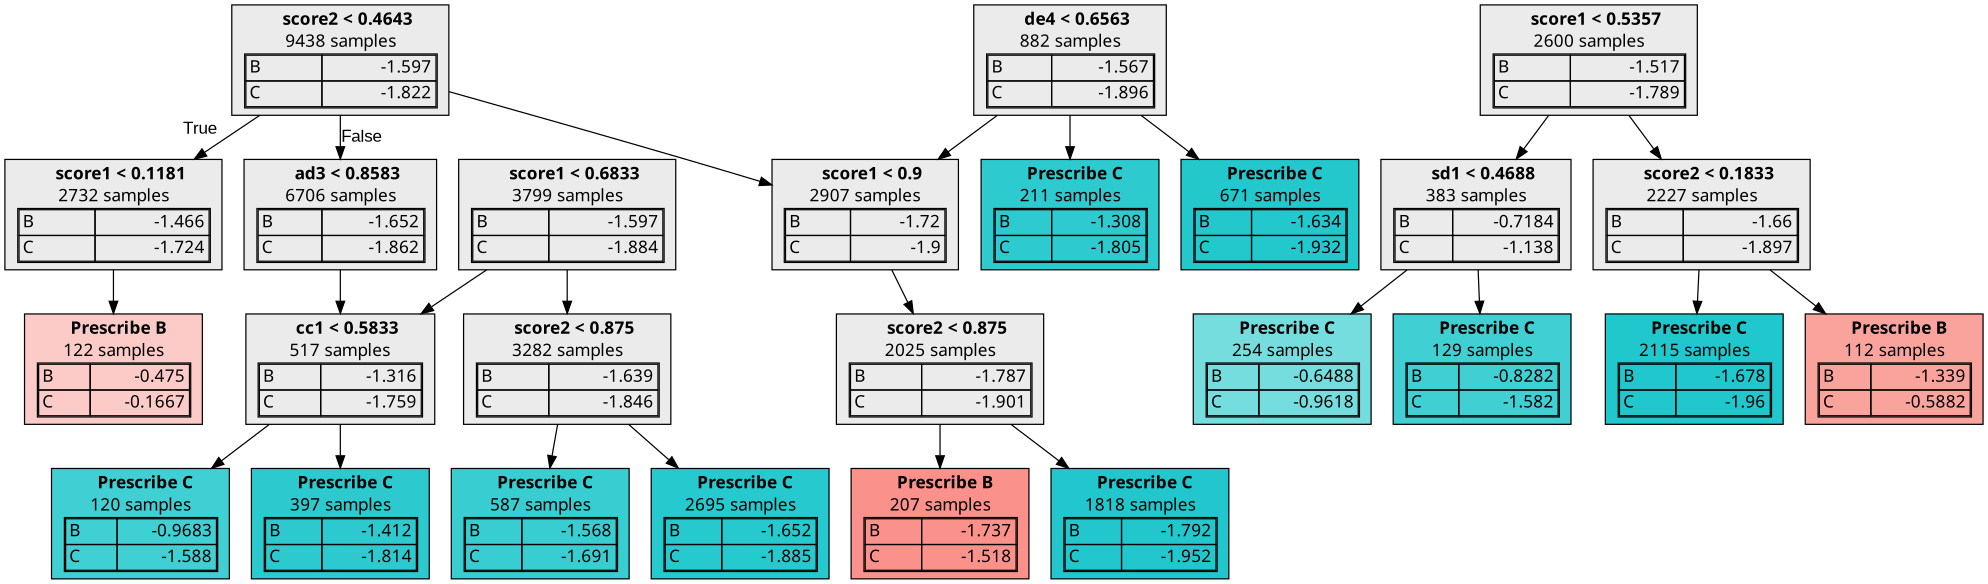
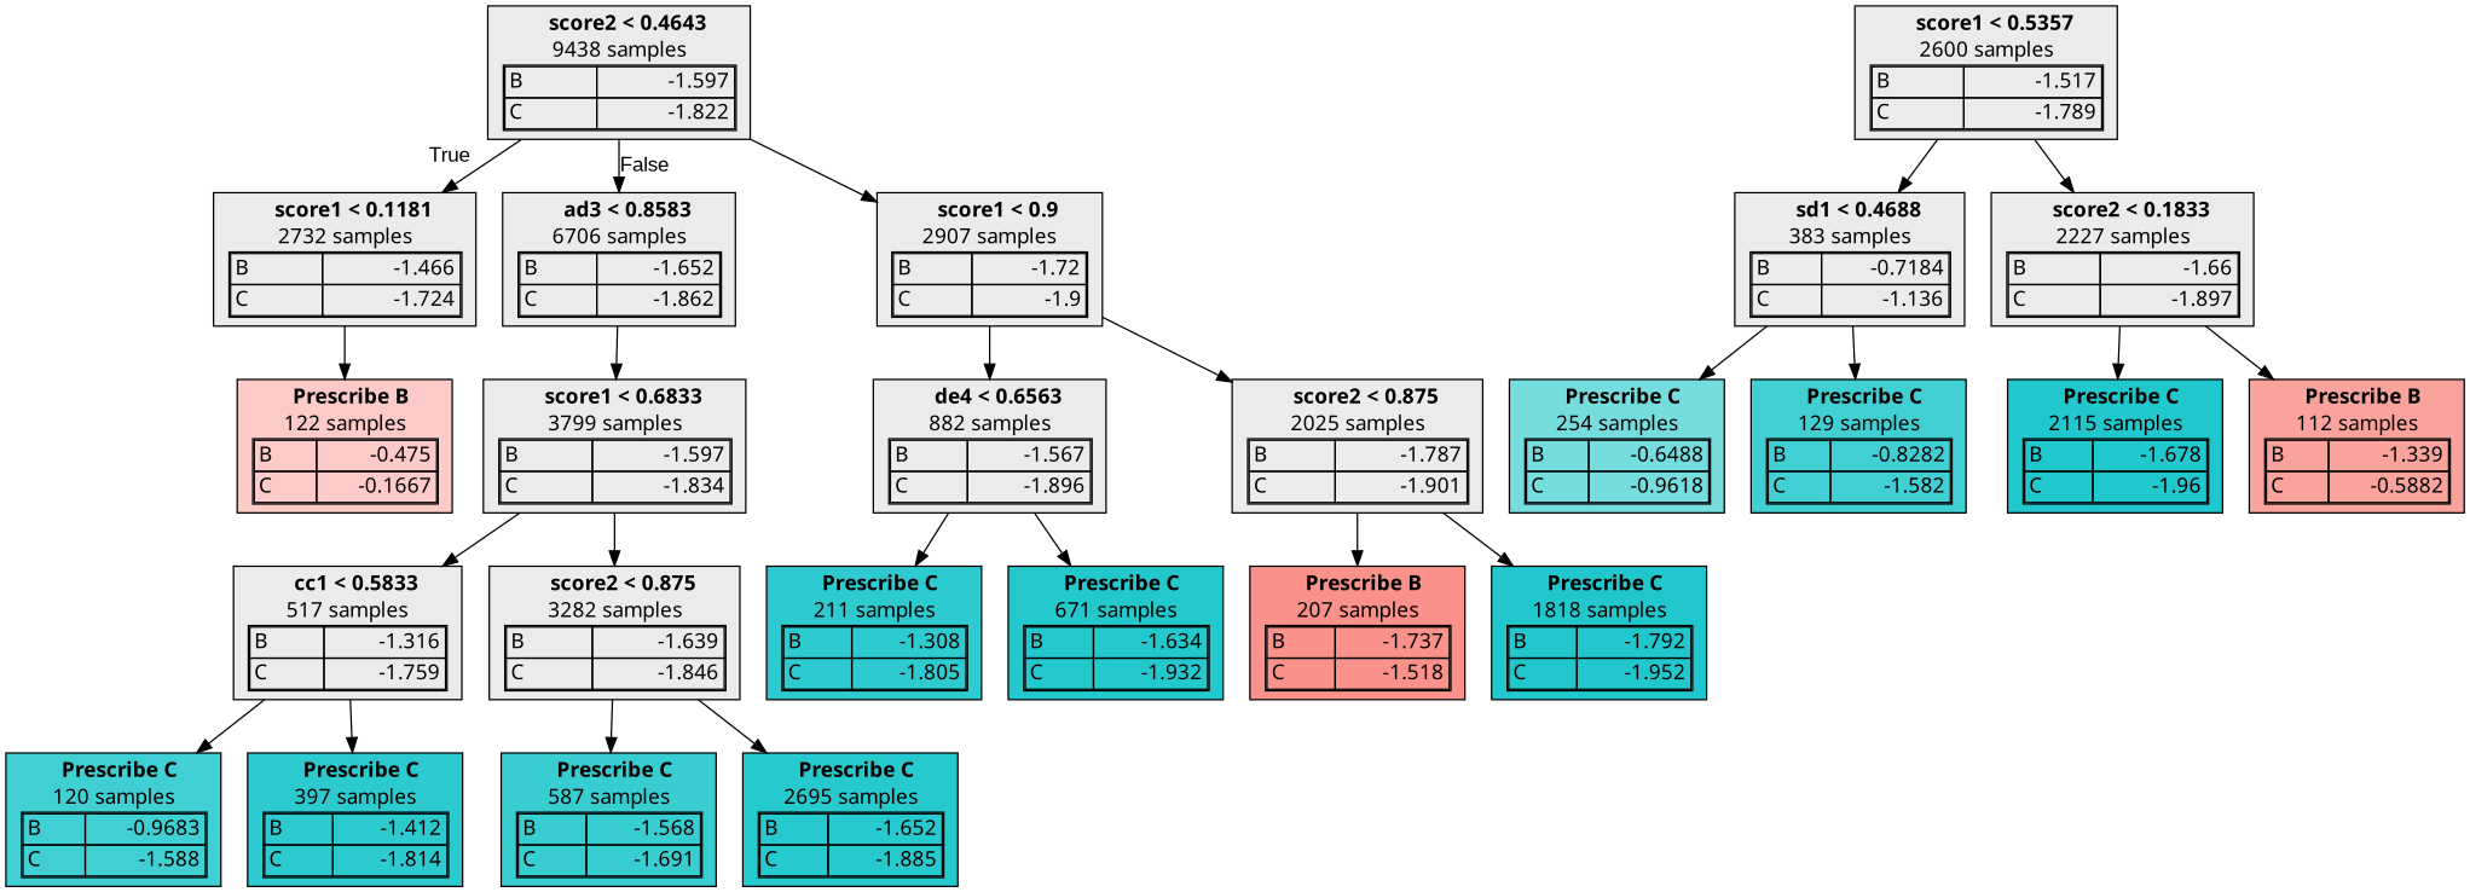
  digraph {
    node [fillcolor="#EBEBEB" fontname="bold arial" shape=box style=filled color=black]
    n1 [label=<  <TABLE BORDER="0" CELLPADDING="0">       <TR>     <TD>       <B> score2 &lt; 0.4643</B>     </TD>   </TR>      <TR>       <TD>9438 samples</TD>     </TR>     <TR>   <TD>     <TABLE CELLSPACING="0">                <TR >     <TD ALIGN="LEFT">B</TD>     <TD ALIGN="RIGHT">-1.597</TD>   </TR>   <TR class="highlighted">     <TD ALIGN="LEFT">C</TD>     <TD ALIGN="RIGHT">-1.822</TD>   </TR>      </TABLE>   </TD> </TR>    </TABLE> > color=""]
    n2 [label=<  <TABLE BORDER="0" CELLPADDING="0">       <TR>     <TD>       <B> score1 &lt; 0.1181</B>     </TD>   </TR>      <TR>       <TD>2732 samples</TD>     </TR>     <TR>   <TD>     <TABLE CELLSPACING="0">                <TR >     <TD ALIGN="LEFT">B</TD>     <TD ALIGN="RIGHT">-1.466</TD>   </TR>   <TR class="highlighted">     <TD ALIGN="LEFT">C</TD>     <TD ALIGN="RIGHT">-1.724</TD>   </TR>      </TABLE>   </TD> </TR>    </TABLE> > color=""]
    n3 [label=<  <TABLE BORDER="0" CELLPADDING="0">       <TR>     <TD>       <B> ad3 &lt; 0.8583</B>     </TD>   </TR>      <TR>       <TD>6706 samples</TD>     </TR>     <TR>   <TD>     <TABLE CELLSPACING="0">                <TR >     <TD ALIGN="LEFT">B</TD>     <TD ALIGN="RIGHT">-1.652</TD>   </TR>   <TR class="highlighted">     <TD ALIGN="LEFT">C</TD>     <TD ALIGN="RIGHT">-1.862</TD>   </TR>      </TABLE>   </TD> </TR>    </TABLE> > color=""]
    n4 [label=<  <TABLE BORDER="0" CELLPADDING="0">       <TR>     <TD>       <B> score1 &lt; 0.9</B>     </TD>   </TR>      <TR>       <TD>2907 samples</TD>     </TR>     <TR>   <TD>     <TABLE CELLSPACING="0">                <TR >     <TD ALIGN="LEFT">B</TD>     <TD ALIGN="RIGHT">-1.72</TD>   </TR>   <TR class="highlighted">     <TD ALIGN="LEFT">C</TD>     <TD ALIGN="RIGHT">-1.9</TD>   </TR>      </TABLE>   </TD> </TR>    </TABLE> > color=""]
    n5 [fillcolor="#F8766D60" label=<  <TABLE BORDER="0" CELLPADDING="0">       <TR>     <TD>       <B>Prescribe B</B>     </TD>   </TR>      <TR>       <TD>122 samples</TD>     </TR>     <TR>   <TD>     <TABLE CELLSPACING="0">                <TR class="highlighted">     <TD ALIGN="LEFT">B</TD>     <TD ALIGN="RIGHT">-0.475</TD>   </TR>   <TR >     <TD ALIGN="LEFT">C</TD>     <TD ALIGN="RIGHT">-0.1667</TD>   </TR>      </TABLE>   </TD> </TR>    </TABLE> >]
-   n6 [label=<  <TABLE BORDER="0" CELLPADDING="0">       <TR>     <TD>       <B> score1 &lt; 0.6833</B>     </TD>   </TR>      <TR>       <TD>3799 samples</TD>     </TR>     <TR>   <TD>     <TABLE CELLSPACING="0">                <TR >     <TD ALIGN="LEFT">B</TD>     <TD ALIGN="RIGHT">-1.597</TD>   </TR>   <TR class="highlighted">     <TD ALIGN="LEFT">C</TD>     <TD ALIGN="RIGHT">-1.884</TD>   </TR>      </TABLE>   </TD> </TR>    </TABLE> > color=""]
+   n6 [label=<  <TABLE BORDER="0" CELLPADDING="0">       <TR>     <TD>       <B> score1 &lt; 0.6833</B>     </TD>   </TR>      <TR>       <TD>3799 samples</TD>     </TR>     <TR>   <TD>     <TABLE CELLSPACING="0">                <TR >     <TD ALIGN="LEFT">B</TD>     <TD ALIGN="RIGHT">-1.597</TD>   </TR>   <TR class="highlighted">     <TD ALIGN="LEFT">C</TD>     <TD ALIGN="RIGHT">-1.834</TD>   </TR>      </TABLE>   </TD> </TR>    </TABLE> > color=""]
    n7 [label=<  <TABLE BORDER="0" CELLPADDING="0">       <TR>     <TD>       <B> score1 &lt; 0.5357</B>     </TD>   </TR>      <TR>       <TD>2600 samples</TD>     </TR>     <TR>   <TD>     <TABLE CELLSPACING="0">                <TR >     <TD ALIGN="LEFT">B</TD>     <TD ALIGN="RIGHT">-1.517</TD>   </TR>   <TR class="highlighted">     <TD ALIGN="LEFT">C</TD>     <TD ALIGN="RIGHT">-1.789</TD>   </TR>      </TABLE>   </TD> </TR>    </TABLE> > color=""]
-   n8 [label=<  <TABLE BORDER="0" CELLPADDING="0">       <TR>     <TD>       <B> sd1 &lt; 0.4688</B>     </TD>   </TR>      <TR>       <TD>383 samples</TD>     </TR>     <TR>   <TD>     <TABLE CELLSPACING="0">                <TR >     <TD ALIGN="LEFT">B</TD>     <TD ALIGN="RIGHT">-0.7184</TD>   </TR>   <TR class="highlighted">     <TD ALIGN="LEFT">C</TD>     <TD ALIGN="RIGHT">-1.138</TD>   </TR>      </TABLE>   </TD> </TR>    </TABLE> > color=""]
+   n8 [label=<  <TABLE BORDER="0" CELLPADDING="0">       <TR>     <TD>       <B> sd1 &lt; 0.4688</B>     </TD>   </TR>      <TR>       <TD>383 samples</TD>     </TR>     <TR>   <TD>     <TABLE CELLSPACING="0">                <TR >     <TD ALIGN="LEFT">B</TD>     <TD ALIGN="RIGHT">-0.7184</TD>   </TR>   <TR class="highlighted">     <TD ALIGN="LEFT">C</TD>     <TD ALIGN="RIGHT">-1.136</TD>   </TR>      </TABLE>   </TD> </TR>    </TABLE> > color=""]
    n9 [label=<  <TABLE BORDER="0" CELLPADDING="0">       <TR>     <TD>       <B> score2 &lt; 0.1833</B>     </TD>   </TR>      <TR>       <TD>2227 samples</TD>     </TR>     <TR>   <TD>     <TABLE CELLSPACING="0">                <TR >     <TD ALIGN="LEFT">B</TD>     <TD ALIGN="RIGHT">-1.66</TD>   </TR>   <TR class="highlighted">     <TD ALIGN="LEFT">C</TD>     <TD ALIGN="RIGHT">-1.897</TD>   </TR>      </TABLE>   </TD> </TR>    </TABLE> > color=""]
    n10 [label=<  <TABLE BORDER="0" CELLPADDING="0">       <TR>     <TD>       <B> cc1 &lt; 0.5833</B>     </TD>   </TR>      <TR>       <TD>517 samples</TD>     </TR>     <TR>   <TD>     <TABLE CELLSPACING="0">                <TR >     <TD ALIGN="LEFT">B</TD>     <TD ALIGN="RIGHT">-1.316</TD>   </TR>   <TR class="highlighted">     <TD ALIGN="LEFT">C</TD>     <TD ALIGN="RIGHT">-1.759</TD>   </TR>      </TABLE>   </TD> </TR>    </TABLE> > color=""]
    n11 [label=<  <TABLE BORDER="0" CELLPADDING="0">       <TR>     <TD>       <B> score2 &lt; 0.875</B>     </TD>   </TR>      <TR>       <TD>3282 samples</TD>     </TR>     <TR>   <TD>     <TABLE CELLSPACING="0">                <TR >     <TD ALIGN="LEFT">B</TD>     <TD ALIGN="RIGHT">-1.639</TD>   </TR>   <TR class="highlighted">     <TD ALIGN="LEFT">C</TD>     <TD ALIGN="RIGHT">-1.846</TD>   </TR>      </TABLE>   </TD> </TR>    </TABLE> > color=""]
    n12 [label=<  <TABLE BORDER="0" CELLPADDING="0">       <TR>     <TD>       <B> de4 &lt; 0.6563</B>     </TD>   </TR>      <TR>       <TD>882 samples</TD>     </TR>     <TR>   <TD>     <TABLE CELLSPACING="0">                <TR >     <TD ALIGN="LEFT">B</TD>     <TD ALIGN="RIGHT">-1.567</TD>   </TR>   <TR class="highlighted">     <TD ALIGN="LEFT">C</TD>     <TD ALIGN="RIGHT">-1.896</TD>   </TR>      </TABLE>   </TD> </TR>    </TABLE> > color=""]
    n13 [label=<  <TABLE BORDER="0" CELLPADDING="0">       <TR>     <TD>       <B> score2 &lt; 0.875</B>     </TD>   </TR>      <TR>       <TD>2025 samples</TD>     </TR>     <TR>   <TD>     <TABLE CELLSPACING="0">                <TR >     <TD ALIGN="LEFT">B</TD>     <TD ALIGN="RIGHT">-1.787</TD>   </TR>   <TR class="highlighted">     <TD ALIGN="LEFT">C</TD>     <TD ALIGN="RIGHT">-1.901</TD>   </TR>      </TABLE>   </TD> </TR>    </TABLE> > color=""]
    n14 [fillcolor="#00BFC489" label=<  <TABLE BORDER="0" CELLPADDING="0">       <TR>     <TD>       <B>Prescribe C</B>     </TD>   </TR>      <TR>       <TD>254 samples</TD>     </TR>     <TR>   <TD>     <TABLE CELLSPACING="0">                <TR >     <TD ALIGN="LEFT">B</TD>     <TD ALIGN="RIGHT">-0.6488</TD>   </TR>   <TR class="highlighted">     <TD ALIGN="LEFT">C</TD>     <TD ALIGN="RIGHT">-0.9618</TD>   </TR>      </TABLE>   </TD> </TR>    </TABLE> >]
    n15 [fillcolor="#00BFC4bf" label=<  <TABLE BORDER="0" CELLPADDING="0">       <TR>     <TD>       <B>Prescribe C</B>     </TD>   </TR>      <TR>       <TD>129 samples</TD>     </TR>     <TR>   <TD>     <TABLE CELLSPACING="0">                <TR >     <TD ALIGN="LEFT">B</TD>     <TD ALIGN="RIGHT">-0.8282</TD>   </TR>   <TR class="highlighted">     <TD ALIGN="LEFT">C</TD>     <TD ALIGN="RIGHT">-1.582</TD>   </TR>      </TABLE>   </TD> </TR>    </TABLE> >]
    n16 [fillcolor="#00BFC4df" label=<  <TABLE BORDER="0" CELLPADDING="0">       <TR>     <TD>       <B>Prescribe C</B>     </TD>   </TR>      <TR>       <TD>2115 samples</TD>     </TR>     <TR>   <TD>     <TABLE CELLSPACING="0">                <TR >     <TD ALIGN="LEFT">B</TD>     <TD ALIGN="RIGHT">-1.678</TD>   </TR>   <TR class="highlighted">     <TD ALIGN="LEFT">C</TD>     <TD ALIGN="RIGHT">-1.96</TD>   </TR>      </TABLE>   </TD> </TR>    </TABLE> >]
    n17 [fillcolor="#F8766Daa" label=<  <TABLE BORDER="0" CELLPADDING="0">       <TR>     <TD>       <B>Prescribe B</B>     </TD>   </TR>      <TR>       <TD>112 samples</TD>     </TR>     <TR>   <TD>     <TABLE CELLSPACING="0">                <TR class="highlighted">     <TD ALIGN="LEFT">B</TD>     <TD ALIGN="RIGHT">-1.339</TD>   </TR>   <TR >     <TD ALIGN="LEFT">C</TD>     <TD ALIGN="RIGHT">-0.5882</TD>   </TR>      </TABLE>   </TD> </TR>    </TABLE> >]
    n18 [fillcolor="#00BFC4bf" label=<  <TABLE BORDER="0" CELLPADDING="0">       <TR>     <TD>       <B>Prescribe C</B>     </TD>   </TR>      <TR>       <TD>120 samples</TD>     </TR>     <TR>   <TD>     <TABLE CELLSPACING="0">                <TR >     <TD ALIGN="LEFT">B</TD>     <TD ALIGN="RIGHT">-0.9683</TD>   </TR>   <TR class="highlighted">     <TD ALIGN="LEFT">C</TD>     <TD ALIGN="RIGHT">-1.588</TD>   </TR>      </TABLE>   </TD> </TR>    </TABLE> >]
    n19 [fillcolor="#00BFC4d3" label=<  <TABLE BORDER="0" CELLPADDING="0">       <TR>     <TD>       <B>Prescribe C</B>     </TD>   </TR>      <TR>       <TD>397 samples</TD>     </TR>     <TR>   <TD>     <TABLE CELLSPACING="0">                <TR >     <TD ALIGN="LEFT">B</TD>     <TD ALIGN="RIGHT">-1.412</TD>   </TR>   <TR class="highlighted">     <TD ALIGN="LEFT">C</TD>     <TD ALIGN="RIGHT">-1.814</TD>   </TR>      </TABLE>   </TD> </TR>    </TABLE> >]
    n20 [fillcolor="#00BFC4c8" label=<  <TABLE BORDER="0" CELLPADDING="0">       <TR>     <TD>       <B>Prescribe C</B>     </TD>   </TR>      <TR>       <TD>587 samples</TD>     </TR>     <TR>   <TD>     <TABLE CELLSPACING="0">                <TR >     <TD ALIGN="LEFT">B</TD>     <TD ALIGN="RIGHT">-1.568</TD>   </TR>   <TR class="highlighted">     <TD ALIGN="LEFT">C</TD>     <TD ALIGN="RIGHT">-1.691</TD>   </TR>      </TABLE>   </TD> </TR>    </TABLE> >]
    n21 [fillcolor="#00BFC4d9" label=<  <TABLE BORDER="0" CELLPADDING="0">       <TR>     <TD>       <B>Prescribe C</B>     </TD>   </TR>      <TR>       <TD>2695 samples</TD>     </TR>     <TR>   <TD>     <TABLE CELLSPACING="0">                <TR >     <TD ALIGN="LEFT">B</TD>     <TD ALIGN="RIGHT">-1.652</TD>   </TR>   <TR class="highlighted">     <TD ALIGN="LEFT">C</TD>     <TD ALIGN="RIGHT">-1.885</TD>   </TR>      </TABLE>   </TD> </TR>    </TABLE> >]
    n22 [fillcolor="#00BFC4d2" label=<  <TABLE BORDER="0" CELLPADDING="0">       <TR>     <TD>       <B>Prescribe C</B>     </TD>   </TR>      <TR>       <TD>211 samples</TD>     </TR>     <TR>   <TD>     <TABLE CELLSPACING="0">                <TR >     <TD ALIGN="LEFT">B</TD>     <TD ALIGN="RIGHT">-1.308</TD>   </TR>   <TR class="highlighted">     <TD ALIGN="LEFT">C</TD>     <TD ALIGN="RIGHT">-1.805</TD>   </TR>      </TABLE>   </TD> </TR>    </TABLE> >]
    n23 [fillcolor="#00BFC4dd" label=<  <TABLE BORDER="0" CELLPADDING="0">       <TR>     <TD>       <B>Prescribe C</B>     </TD>   </TR>      <TR>       <TD>671 samples</TD>     </TR>     <TR>   <TD>     <TABLE CELLSPACING="0">                <TR >     <TD ALIGN="LEFT">B</TD>     <TD ALIGN="RIGHT">-1.634</TD>   </TR>   <TR class="highlighted">     <TD ALIGN="LEFT">C</TD>     <TD ALIGN="RIGHT">-1.932</TD>   </TR>      </TABLE>   </TD> </TR>    </TABLE> >]
    n24 [fillcolor="#F8766Dcc" label=<  <TABLE BORDER="0" CELLPADDING="0">       <TR>     <TD>       <B>Prescribe B</B>     </TD>   </TR>      <TR>       <TD>207 samples</TD>     </TR>     <TR>   <TD>     <TABLE CELLSPACING="0">                <TR class="highlighted">     <TD ALIGN="LEFT">B</TD>     <TD ALIGN="RIGHT">-1.737</TD>   </TR>   <TR >     <TD ALIGN="LEFT">C</TD>     <TD ALIGN="RIGHT">-1.518</TD>   </TR>      </TABLE>   </TD> </TR>    </TABLE> >]
    n25 [fillcolor="#00BFC4de" label=<  <TABLE BORDER="0" CELLPADDING="0">       <TR>     <TD>       <B>Prescribe C</B>     </TD>   </TR>      <TR>       <TD>1818 samples</TD>     </TR>     <TR>   <TD>     <TABLE CELLSPACING="0">                <TR >     <TD ALIGN="LEFT">B</TD>     <TD ALIGN="RIGHT">-1.792</TD>   </TR>   <TR class="highlighted">     <TD ALIGN="LEFT">C</TD>     <TD ALIGN="RIGHT">-1.952</TD>   </TR>      </TABLE>   </TD> </TR>    </TABLE> >]
    n1 -> n2 [fontname=arial headlabel=True labelangle=45 labeldistance=2.5]
    n1 -> n3 [fontname=arial headlabel=False labelangle=-45 labeldistance=2.5]
    n1 -> n4
    n2 -> n5
-   n3 -> n10
-   n12 -> n4
+   n3 -> n6
+   n4 -> n12
    n4 -> n13
    n6 -> n10
    n6 -> n11
    n7 -> n8
    n7 -> n9
    n8 -> n14
    n8 -> n15
    n9 -> n16
    n9 -> n17
    n10 -> n18
    n10 -> n19
    n11 -> n20
    n11 -> n21
    n12 -> n22
    n12 -> n23
    n13 -> n24
    n13 -> n25
  }
